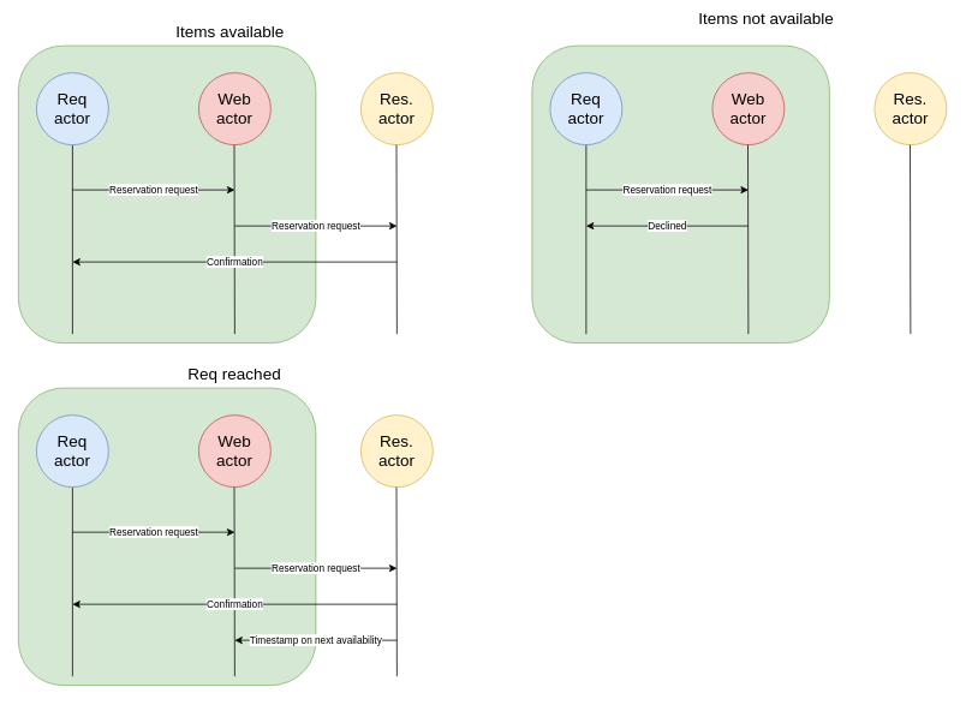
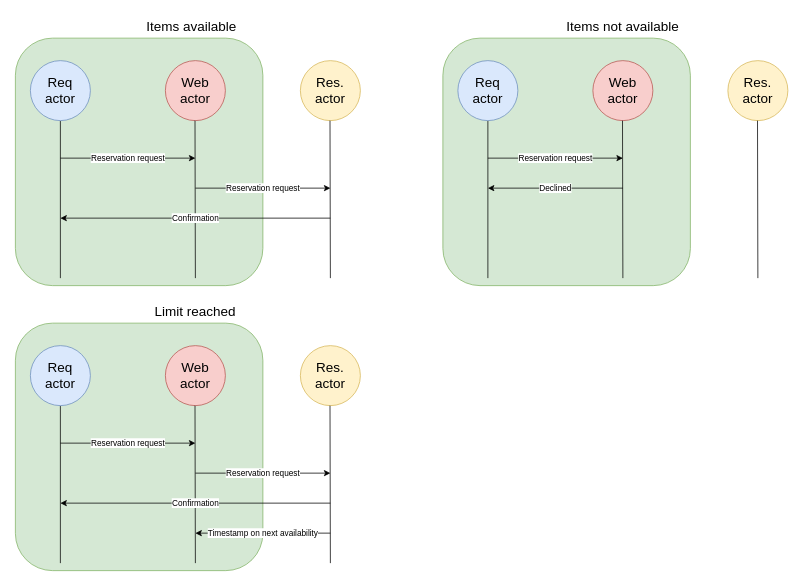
  <mxCell id="0" />
  <mxCell id="1" parent="0" />
  <mxCell id="2" value="" style="rounded=1;whiteSpace=wrap;html=1;fillColor=#d5e8d4;strokeColor=#82b366;" vertex="1" parent="1"><mxGeometry x="20" y="50" width="330" height="330" as="geometry" /></mxCell>
  <mxCell id="3" value="Res. actor" style="ellipse;whiteSpace=wrap;html=1;aspect=fixed;fontSize=18;fillColor=#fff2cc;strokeColor=#d6b656;" parent="1" vertex="1"><mxGeometry x="400" y="80" width="80" height="80" as="geometry" /></mxCell>
  <mxCell id="4" style="edgeStyle=none;html=1;endArrow=none;endFill=0;" edge="1" parent="1" source="5"><mxGeometry relative="1" as="geometry"><mxPoint x="80" y="370" as="targetPoint" /></mxGeometry></mxCell>
  <mxCell id="5" value="Req actor" style="ellipse;whiteSpace=wrap;html=1;aspect=fixed;fontSize=18;fillColor=#dae8fc;strokeColor=#6c8ebf;" parent="1" vertex="1"><mxGeometry x="40" y="80" width="80" height="80" as="geometry" /></mxCell>
  <mxCell id="6" value="Web actor" style="ellipse;whiteSpace=wrap;html=1;aspect=fixed;fontSize=18;fillColor=#f8cecc;strokeColor=#b85450;" vertex="1" parent="1"><mxGeometry x="220" y="80" width="80" height="80" as="geometry" /></mxCell>
  <mxCell id="7" style="edgeStyle=none;html=1;endArrow=none;endFill=0;" edge="1" parent="1"><mxGeometry relative="1" as="geometry"><mxPoint x="260" y="370" as="targetPoint" /><mxPoint x="259.5" y="160" as="sourcePoint" /></mxGeometry></mxCell>
  <mxCell id="8" style="edgeStyle=none;html=1;endArrow=none;endFill=0;" edge="1" parent="1"><mxGeometry relative="1" as="geometry"><mxPoint x="440" y="370" as="targetPoint" /><mxPoint x="439.5" y="160" as="sourcePoint" /></mxGeometry></mxCell>
  <mxCell id="9" value="Reservation request" style="endArrow=classic;html=1;" edge="1" parent="1"><mxGeometry width="50" height="50" relative="1" as="geometry"><mxPoint x="80" y="210" as="sourcePoint" /><mxPoint x="260" y="210" as="targetPoint" /></mxGeometry></mxCell>
  <mxCell id="10" value="Reservation request" style="endArrow=classic;html=1;" edge="1" parent="1"><mxGeometry width="50" height="50" relative="1" as="geometry"><mxPoint x="260" y="250" as="sourcePoint" /><mxPoint x="440" y="250" as="targetPoint" /></mxGeometry></mxCell>
  <mxCell id="11" value="Confirmation" style="endArrow=classic;html=1;" edge="1" parent="1"><mxGeometry width="50" height="50" relative="1" as="geometry"><mxPoint x="440" y="290" as="sourcePoint" /><mxPoint x="80" y="290" as="targetPoint" /></mxGeometry></mxCell>
  <mxCell id="12" value="" style="rounded=1;whiteSpace=wrap;html=1;fillColor=#d5e8d4;strokeColor=#82b366;" vertex="1" parent="1"><mxGeometry x="20" y="430" width="330" height="330" as="geometry" /></mxCell>
  <mxCell id="13" value="Res. actor" style="ellipse;whiteSpace=wrap;html=1;aspect=fixed;fontSize=18;fillColor=#fff2cc;strokeColor=#d6b656;" vertex="1" parent="1"><mxGeometry x="400" y="460" width="80" height="80" as="geometry" /></mxCell>
  <mxCell id="14" style="edgeStyle=none;html=1;endArrow=none;endFill=0;" edge="1" parent="1" source="15"><mxGeometry relative="1" as="geometry"><mxPoint x="80" y="750" as="targetPoint" /></mxGeometry></mxCell>
  <mxCell id="15" value="Req actor" style="ellipse;whiteSpace=wrap;html=1;aspect=fixed;fontSize=18;fillColor=#dae8fc;strokeColor=#6c8ebf;" vertex="1" parent="1"><mxGeometry x="40" y="460" width="80" height="80" as="geometry" /></mxCell>
  <mxCell id="16" value="Web actor" style="ellipse;whiteSpace=wrap;html=1;aspect=fixed;fontSize=18;fillColor=#f8cecc;strokeColor=#b85450;" vertex="1" parent="1"><mxGeometry x="220" y="460" width="80" height="80" as="geometry" /></mxCell>
  <mxCell id="17" style="edgeStyle=none;html=1;endArrow=none;endFill=0;" edge="1" parent="1"><mxGeometry relative="1" as="geometry"><mxPoint x="260" y="750" as="targetPoint" /><mxPoint x="259.5" y="540" as="sourcePoint" /></mxGeometry></mxCell>
  <mxCell id="18" style="edgeStyle=none;html=1;endArrow=none;endFill=0;" edge="1" parent="1"><mxGeometry relative="1" as="geometry"><mxPoint x="440" y="750" as="targetPoint" /><mxPoint x="439.5" y="540" as="sourcePoint" /></mxGeometry></mxCell>
  <mxCell id="19" value="Reservation request" style="endArrow=classic;html=1;" edge="1" parent="1"><mxGeometry width="50" height="50" relative="1" as="geometry"><mxPoint x="80" y="590" as="sourcePoint" /><mxPoint x="260" y="590" as="targetPoint" /></mxGeometry></mxCell>
  <mxCell id="20" value="Reservation request" style="endArrow=classic;html=1;" edge="1" parent="1"><mxGeometry width="50" height="50" relative="1" as="geometry"><mxPoint x="260" y="630" as="sourcePoint" /><mxPoint x="440" y="630" as="targetPoint" /></mxGeometry></mxCell>
  <mxCell id="21" value="Confirmation" style="endArrow=classic;html=1;" edge="1" parent="1"><mxGeometry width="50" height="50" relative="1" as="geometry"><mxPoint x="440" y="670" as="sourcePoint" /><mxPoint x="80" y="670" as="targetPoint" /></mxGeometry></mxCell>
  <mxCell id="22" value="Timestamp on next availability" style="endArrow=classic;html=1;" edge="1" parent="1"><mxGeometry width="50" height="50" relative="1" as="geometry"><mxPoint x="440" y="710" as="sourcePoint" /><mxPoint x="260" y="710" as="targetPoint" /></mxGeometry></mxCell>
  <mxCell id="23" value="" style="rounded=1;whiteSpace=wrap;html=1;fillColor=#d5e8d4;strokeColor=#82b366;" vertex="1" parent="1"><mxGeometry x="590" y="50" width="330" height="330" as="geometry" /></mxCell>
  <mxCell id="24" value="Res. actor" style="ellipse;whiteSpace=wrap;html=1;aspect=fixed;fontSize=18;fillColor=#fff2cc;strokeColor=#d6b656;" vertex="1" parent="1"><mxGeometry x="970" y="80" width="80" height="80" as="geometry" /></mxCell>
  <mxCell id="25" style="edgeStyle=none;html=1;endArrow=none;endFill=0;" edge="1" parent="1" source="26"><mxGeometry relative="1" as="geometry"><mxPoint x="650" y="370" as="targetPoint" /></mxGeometry></mxCell>
  <mxCell id="26" value="Req actor" style="ellipse;whiteSpace=wrap;html=1;aspect=fixed;fontSize=18;fillColor=#dae8fc;strokeColor=#6c8ebf;" vertex="1" parent="1"><mxGeometry x="610" y="80" width="80" height="80" as="geometry" /></mxCell>
  <mxCell id="27" value="Web actor" style="ellipse;whiteSpace=wrap;html=1;aspect=fixed;fontSize=18;fillColor=#f8cecc;strokeColor=#b85450;" vertex="1" parent="1"><mxGeometry x="790" y="80" width="80" height="80" as="geometry" /></mxCell>
  <mxCell id="28" style="edgeStyle=none;html=1;endArrow=none;endFill=0;" edge="1" parent="1"><mxGeometry relative="1" as="geometry"><mxPoint x="830" y="370" as="targetPoint" /><mxPoint x="829.5" y="160" as="sourcePoint" /></mxGeometry></mxCell>
  <mxCell id="29" style="edgeStyle=none;html=1;endArrow=none;endFill=0;" edge="1" parent="1"><mxGeometry relative="1" as="geometry"><mxPoint x="1010" y="370" as="targetPoint" /><mxPoint x="1009.5" y="160" as="sourcePoint" /></mxGeometry></mxCell>
  <mxCell id="30" value="Reservation request" style="endArrow=classic;html=1;" edge="1" parent="1"><mxGeometry width="50" height="50" relative="1" as="geometry"><mxPoint x="650" y="210" as="sourcePoint" /><mxPoint x="830" y="210" as="targetPoint" /></mxGeometry></mxCell>
  <mxCell id="31" value="Declined" style="endArrow=classic;html=1;" edge="1" parent="1"><mxGeometry width="50" height="50" relative="1" as="geometry"><mxPoint x="830" y="250" as="sourcePoint" /><mxPoint x="650" y="250" as="targetPoint" /></mxGeometry></mxCell>
  <mxCell id="32" value="&lt;span style=&quot;font-size: 18px&quot;&gt;Items available&lt;/span&gt;" style="text;html=1;strokeColor=none;fillColor=none;align=center;verticalAlign=middle;whiteSpace=wrap;rounded=0;" vertex="1" parent="1"><mxGeometry x="130" y="20" width="250" height="30" as="geometry" /></mxCell>
- <mxCell id="33" value="&lt;span style=&quot;font-size: 18px&quot;&gt;Req reached&lt;/span&gt;" style="text;html=1;strokeColor=none;fillColor=none;align=center;verticalAlign=middle;whiteSpace=wrap;rounded=0;" vertex="1" parent="1"><mxGeometry x="135" y="400" width="250" height="30" as="geometry" /></mxCell>
- <mxCell id="34" value="&lt;span style=&quot;font-size: 18px&quot;&gt;Items not available&lt;/span&gt;" style="text;html=1;strokeColor=none;fillColor=none;align=center;verticalAlign=middle;whiteSpace=wrap;rounded=0;" vertex="1" parent="1"><mxGeometry x="725" y="5" width="250" height="30" as="geometry" /></mxCell>
+ <mxCell id="33" value="&lt;span style=&quot;font-size: 18px&quot;&gt;Limit reached&lt;/span&gt;" style="text;html=1;strokeColor=none;fillColor=none;align=center;verticalAlign=middle;whiteSpace=wrap;rounded=0;" vertex="1" parent="1"><mxGeometry x="135" y="400" width="250" height="30" as="geometry" /></mxCell>
+ <mxCell id="34" value="&lt;span style=&quot;font-size: 18px&quot;&gt;Items not available&lt;/span&gt;" style="text;html=1;strokeColor=none;fillColor=none;align=center;verticalAlign=middle;whiteSpace=wrap;rounded=0;" vertex="1" parent="1"><mxGeometry x="705" y="20" width="250" height="30" as="geometry" /></mxCell>
